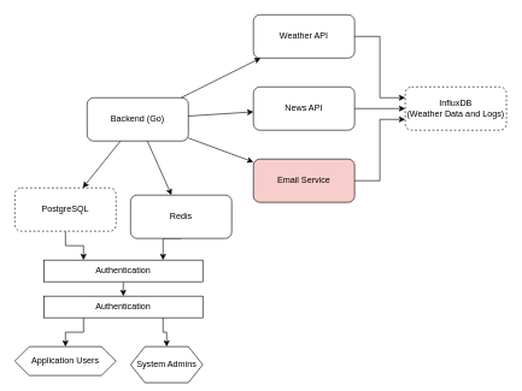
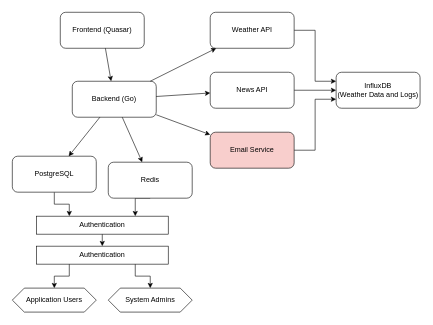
  <mxCell id="0" />
  <mxCell id="1" parent="0" />
+ <mxCell id="2" value="Frontend (Quasar)" style="rounded=1;whiteSpace=wrap;html=1;" parent="1" vertex="1"><mxGeometry x="100" y="20" width="140" height="60" as="geometry" /></mxCell>
  <mxCell id="3" value="Backend (Go)" style="rounded=1;whiteSpace=wrap;html=1;" parent="1" vertex="1"><mxGeometry x="120" y="135" width="140" height="60" as="geometry" /></mxCell>
  <mxCell id="4" style="edgeStyle=orthogonalEdgeStyle;rounded=0;orthogonalLoop=1;jettySize=auto;html=1;exitX=0.5;exitY=1;exitDx=0;exitDy=0;entryX=0.25;entryY=0;entryDx=0;entryDy=0;" edge="1" parent="1" source="5" target="21"><mxGeometry relative="1" as="geometry" /></mxCell>
- <mxCell id="5" value="PostgreSQL" style="rounded=1;whiteSpace=wrap;html=1;dashed=1;" parent="1" vertex="1"><mxGeometry x="20" y="260" width="140" height="60" as="geometry" /></mxCell>
+ <mxCell id="5" value="PostgreSQL" style="rounded=1;whiteSpace=wrap;html=1;" parent="1" vertex="1"><mxGeometry x="20" y="260" width="140" height="60" as="geometry" /></mxCell>
  <mxCell id="6" style="edgeStyle=orthogonalEdgeStyle;rounded=0;orthogonalLoop=1;jettySize=auto;html=1;exitX=0.5;exitY=1;exitDx=0;exitDy=0;entryX=0.75;entryY=0;entryDx=0;entryDy=0;" edge="1" parent="1" source="7" target="21"><mxGeometry relative="1" as="geometry" /></mxCell>
  <mxCell id="7" value="Redis" style="rounded=1;whiteSpace=wrap;html=1;" parent="1" vertex="1"><mxGeometry x="180" y="270" width="140" height="60" as="geometry" /></mxCell>
  <mxCell id="8" style="edgeStyle=orthogonalEdgeStyle;rounded=0;orthogonalLoop=1;jettySize=auto;html=1;exitX=1;exitY=0.5;exitDx=0;exitDy=0;entryX=0;entryY=0.25;entryDx=0;entryDy=0;" edge="1" parent="1" source="9" target="27"><mxGeometry relative="1" as="geometry" /></mxCell>
  <mxCell id="9" value="Weather API" style="rounded=1;whiteSpace=wrap;html=1;" parent="1" vertex="1"><mxGeometry x="350" y="20" width="140" height="60" as="geometry" /></mxCell>
  <mxCell id="10" style="edgeStyle=orthogonalEdgeStyle;rounded=0;orthogonalLoop=1;jettySize=auto;html=1;exitX=1;exitY=0.5;exitDx=0;exitDy=0;entryX=0;entryY=0.5;entryDx=0;entryDy=0;" edge="1" parent="1" source="11" target="27"><mxGeometry relative="1" as="geometry" /></mxCell>
  <mxCell id="11" value="News API" style="rounded=1;whiteSpace=wrap;html=1;" parent="1" vertex="1"><mxGeometry x="350" y="120" width="140" height="60" as="geometry" /></mxCell>
  <mxCell id="12" style="edgeStyle=orthogonalEdgeStyle;rounded=0;orthogonalLoop=1;jettySize=auto;html=1;exitX=1;exitY=0.5;exitDx=0;exitDy=0;entryX=0;entryY=0.75;entryDx=0;entryDy=0;" edge="1" parent="1" source="13" target="27"><mxGeometry relative="1" as="geometry" /></mxCell>
  <mxCell id="13" value="Email Service" style="rounded=1;whiteSpace=wrap;html=1;fillColor=#f8cecc;" parent="1" vertex="1"><mxGeometry x="350" y="220" width="140" height="60" as="geometry" /></mxCell>
+ <mxCell id="14" parent="1" source="2" target="3" edge="1"><mxGeometry relative="1" as="geometry" /></mxCell>
  <mxCell id="15" parent="1" source="3" target="5" edge="1"><mxGeometry relative="1" as="geometry" /></mxCell>
  <mxCell id="16" parent="1" source="3" target="7" edge="1"><mxGeometry relative="1" as="geometry" /></mxCell>
  <mxCell id="17" parent="1" source="3" target="9" edge="1"><mxGeometry relative="1" as="geometry" /></mxCell>
  <mxCell id="18" parent="1" source="3" target="11" edge="1"><mxGeometry relative="1" as="geometry" /></mxCell>
  <mxCell id="19" parent="1" source="3" target="13" edge="1"><mxGeometry relative="1" as="geometry" /></mxCell>
  <mxCell id="20" style="edgeStyle=orthogonalEdgeStyle;rounded=0;orthogonalLoop=1;jettySize=auto;html=1;exitX=0.5;exitY=1;exitDx=0;exitDy=0;entryX=0.5;entryY=0;entryDx=0;entryDy=0;" edge="1" parent="1" source="21" target="24"><mxGeometry relative="1" as="geometry" /></mxCell>
  <mxCell id="21" value="Authentication" style="rounded=0;whiteSpace=wrap;html=1;" vertex="1" parent="1"><mxGeometry x="60" y="360" width="220" height="30" as="geometry" /></mxCell>
  <mxCell id="22" style="edgeStyle=orthogonalEdgeStyle;rounded=0;orthogonalLoop=1;jettySize=auto;html=1;exitX=0.25;exitY=1;exitDx=0;exitDy=0;entryX=0.5;entryY=0;entryDx=0;entryDy=0;" edge="1" parent="1" source="24" target="25"><mxGeometry relative="1" as="geometry" /></mxCell>
  <mxCell id="23" style="edgeStyle=orthogonalEdgeStyle;rounded=0;orthogonalLoop=1;jettySize=auto;html=1;exitX=0.75;exitY=1;exitDx=0;exitDy=0;entryX=0.5;entryY=0;entryDx=0;entryDy=0;" edge="1" parent="1" source="24" target="26"><mxGeometry relative="1" as="geometry" /></mxCell>
  <mxCell id="24" value="Authentication" style="rounded=0;whiteSpace=wrap;html=1;" vertex="1" parent="1"><mxGeometry x="60" y="410" width="220" height="30" as="geometry" /></mxCell>
  <mxCell id="25" value="Application Users" style="shape=hexagon;perimeter=hexagonPerimeter2;whiteSpace=wrap;html=1;fixedSize=1;" vertex="1" parent="1"><mxGeometry x="20" y="480" width="140" height="40" as="geometry" /></mxCell>
- <mxCell id="26" value="System Admins" style="shape=hexagon;perimeter=hexagonPerimeter2;whiteSpace=wrap;html=1;fixedSize=1;" vertex="1" parent="1"><mxGeometry x="180" y="480" width="100" height="50" as="geometry" /></mxCell>
- <mxCell id="27" value="InfluxDB&lt;br&gt;(Weather Data and Logs) " style="rounded=1;whiteSpace=wrap;html=1;dashed=1;" vertex="1" parent="1"><mxGeometry x="560" y="120" width="140" height="60" as="geometry" /></mxCell>
+ <mxCell id="26" value="System Admins" style="shape=hexagon;perimeter=hexagonPerimeter2;whiteSpace=wrap;html=1;fixedSize=1;" vertex="1" parent="1"><mxGeometry x="180" y="480" width="140" height="40" as="geometry" /></mxCell>
+ <mxCell id="27" value="InfluxDB&lt;br&gt;(Weather Data and Logs) " style="rounded=1;whiteSpace=wrap;html=1;" vertex="1" parent="1"><mxGeometry x="560" y="120" width="140" height="60" as="geometry" /></mxCell>
